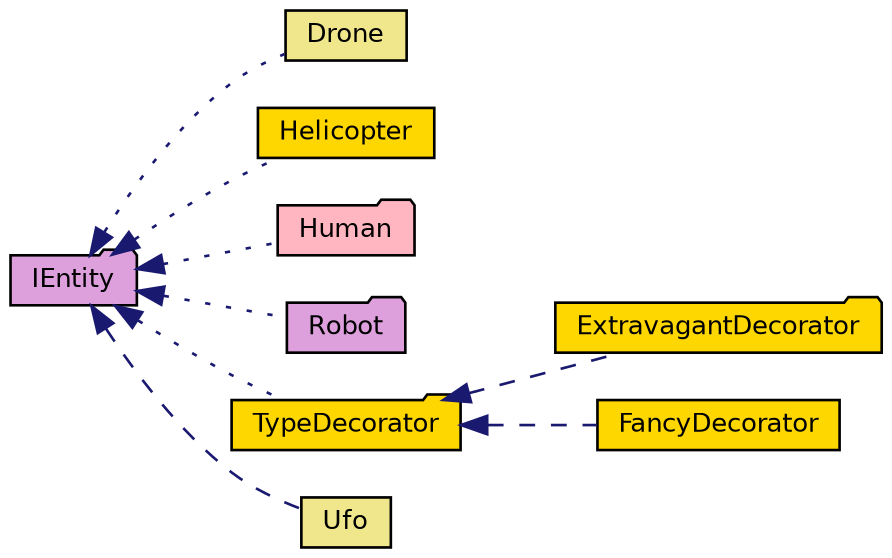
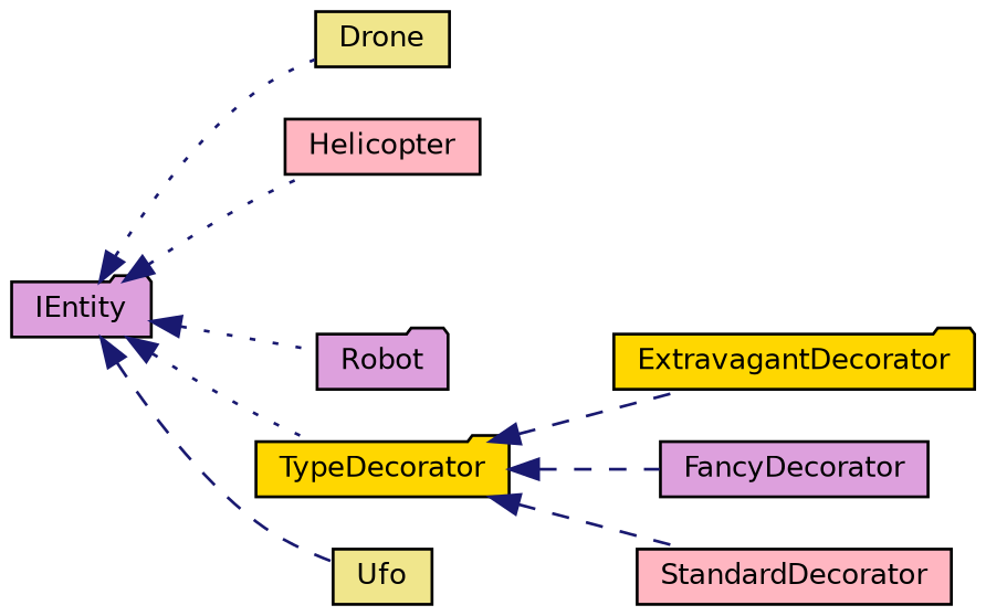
  digraph {
    rankdir=LR
    node [color=black fillcolor=plum fontname=Helvetica fontsize=10 shape=folder style=filled]
    edge [color=midnightblue dir=back fontname=Helvetica fontsize=10 labelfontname=Helvetica labelfontsize=10 style=dotted]
    n1 [height=0.2 label=IEntity width=0.4]
    n2 [fillcolor=khaki height=0.2 label=Drone shape=box width=0.4]
-   n3 [fillcolor=gold height=0.2 label=Helicopter shape=box width=0.4]
-   n4 [fillcolor=lightpink height=0.2 label=Human width=0.4]
+   n3 [fillcolor=lightpink height=0.2 label=Helicopter shape=box width=0.4]
    n5 [height=0.2 label=Robot width=0.4]
    n6 [fillcolor=gold height=0.2 label=TypeDecorator width=0.4]
    n7 [fillcolor=khaki height=0.2 label=Ufo shape=box width=0.4]
    n8 [fillcolor=gold height=0.2 label=ExtravagantDecorator width=0.4]
-   n9 [fillcolor=gold height=0.2 label=FancyDecorator shape=box width=0.4]
+   n9 [height=0.2 label=FancyDecorator shape=box width=0.4]
+   n10 [fillcolor=lightpink height=0.2 label=StandardDecorator shape=box width=0.4]
    n1 -> n2
    n1 -> n3
-   n1 -> n4
    n1 -> n5
    n1 -> n6
    n1 -> n7 [style=dashed]
    n6 -> n8 [style=dashed]
    n6 -> n9 [style=dashed]
+   n6 -> n10 [style=dashed]
  }
